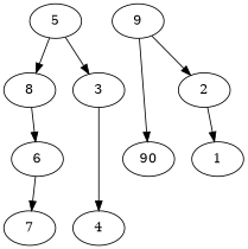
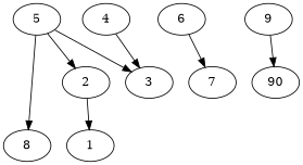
  strict digraph {
    node [weight=0]
    edge [weight=0]
    8
    6
    7
    n4 [label=90]
    9
    5
    2
    3
    1
    4
-   8 -> 6
    6 -> 7
    9 -> n4
    5 -> 8
-   9 -> 2
+   5 -> 2
    5 -> 3
    2 -> 1
-   3 -> 4
+   4 -> 3
  }
